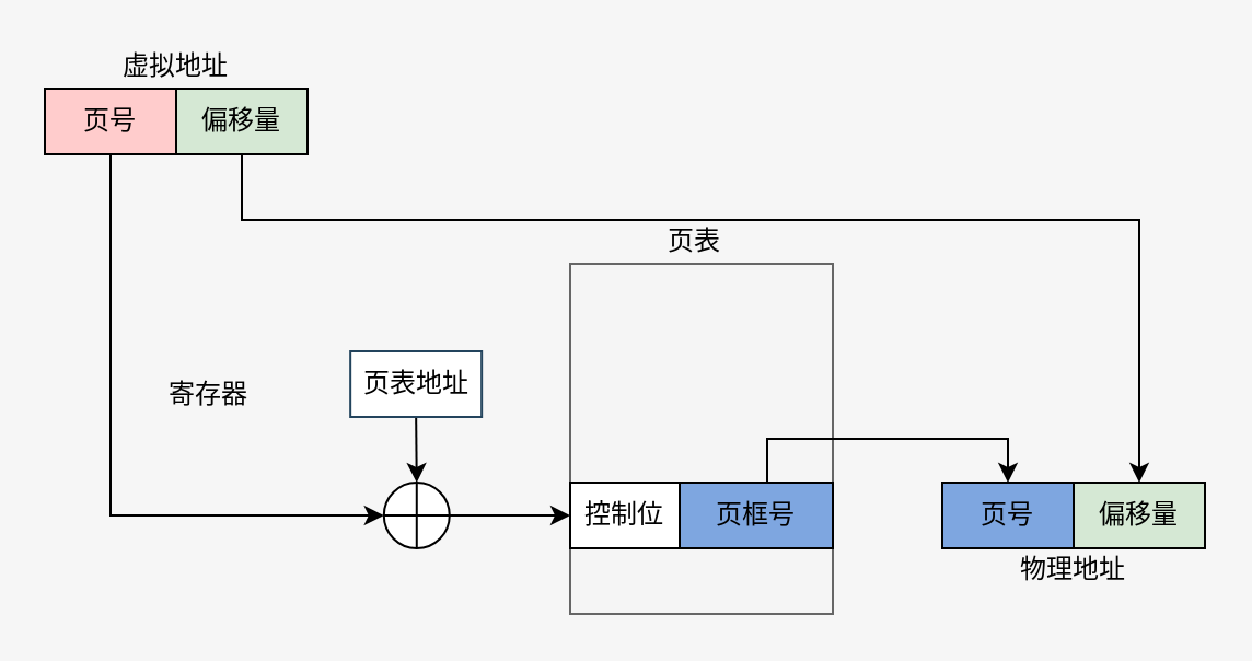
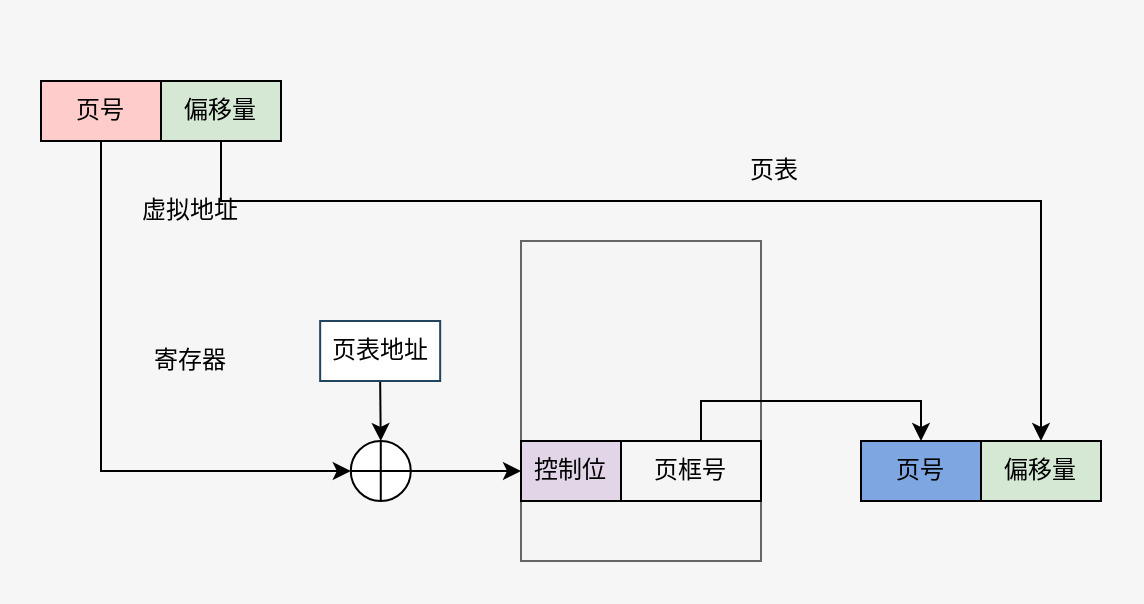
  <mxCell id="0" />
  <mxCell id="1" parent="0" />
  <mxCell id="2" value="" style="group" vertex="1" connectable="0" parent="1"><mxGeometry x="20" y="40" width="120" height="30" as="geometry" /></mxCell>
  <mxCell id="3" value="页号" style="rounded=0;whiteSpace=wrap;html=1;fillColor=#FFCCCC;" vertex="1" parent="2"><mxGeometry width="60" height="30.0" as="geometry" /></mxCell>
  <mxCell id="4" value="偏移量" style="rounded=0;whiteSpace=wrap;html=1;fillColor=#D5E8D4;" vertex="1" parent="2"><mxGeometry x="60" width="60" height="30.0" as="geometry" /></mxCell>
  <mxCell id="5" value="" style="group" vertex="1" connectable="0" parent="1"><mxGeometry x="430" y="220" width="120" height="30" as="geometry" /></mxCell>
  <mxCell id="6" value="页号" style="rounded=0;whiteSpace=wrap;html=1;fillColor=#7EA6E0;" vertex="1" parent="5"><mxGeometry width="60" height="30.0" as="geometry" /></mxCell>
  <mxCell id="7" value="偏移量" style="rounded=0;whiteSpace=wrap;html=1;fillColor=#D5E8D4;" vertex="1" parent="5"><mxGeometry x="60" width="60" height="30.0" as="geometry" /></mxCell>
  <mxCell id="8" style="edgeStyle=orthogonalEdgeStyle;rounded=0;orthogonalLoop=1;jettySize=auto;html=1;exitX=0.5;exitY=1;exitDx=0;exitDy=0;entryX=0.5;entryY=0;entryDx=0;entryDy=0;" edge="1" parent="1" source="9" target="11"><mxGeometry relative="1" as="geometry" /></mxCell>
  <mxCell id="9" value="页表地址" style="rounded=0;whiteSpace=wrap;html=1;fillColor=#ffffff;strokeColor=#23445d;" vertex="1" parent="1"><mxGeometry x="159.58" y="160" width="60" height="30.0" as="geometry" /></mxCell>
  <mxCell id="10" style="edgeStyle=orthogonalEdgeStyle;rounded=0;orthogonalLoop=1;jettySize=auto;html=1;exitX=1;exitY=0.5;exitDx=0;exitDy=0;entryX=0;entryY=0.5;entryDx=0;entryDy=0;" edge="1" parent="1" source="11" target="15"><mxGeometry relative="1" as="geometry" /></mxCell>
  <mxCell id="11" value="" style="shape=orEllipse;perimeter=ellipsePerimeter;whiteSpace=wrap;html=1;backgroundOutline=1;" vertex="1" parent="1"><mxGeometry x="174.89" y="220" width="30" height="30" as="geometry" /></mxCell>
  <mxCell id="12" value="" style="group" vertex="1" connectable="0" parent="1"><mxGeometry x="260" y="120" width="120" height="160" as="geometry" /></mxCell>
  <mxCell id="13" value="" style="rounded=0;whiteSpace=wrap;html=1;fillColor=#f5f5f5;strokeColor=#666666;fontColor=#333333;" vertex="1" parent="12"><mxGeometry width="120" height="100" as="geometry" /></mxCell>
  <mxCell id="14" value="" style="rounded=0;whiteSpace=wrap;html=1;fillColor=#f5f5f5;strokeColor=#666666;fontColor=#333333;" vertex="1" parent="12"><mxGeometry y="130" width="120" height="30" as="geometry" /></mxCell>
- <mxCell id="15" value="控制位" style="rounded=0;whiteSpace=wrap;html=1;" vertex="1" parent="12"><mxGeometry y="100" width="50" height="30.0" as="geometry" /></mxCell>
- <mxCell id="16" value="页框号" style="rounded=0;whiteSpace=wrap;html=1;fillColor=#7EA6E0;" vertex="1" parent="12"><mxGeometry x="50" y="100" width="70" height="30.0" as="geometry" /></mxCell>
+ <mxCell id="15" value="控制位" style="rounded=0;whiteSpace=wrap;html=1;fillColor=#e1d5e7;" vertex="1" parent="12"><mxGeometry y="100" width="50" height="30.0" as="geometry" /></mxCell>
+ <mxCell id="16" value="页框号" style="rounded=0;whiteSpace=wrap;html=1;fillColor=#f5f5f5;" vertex="1" parent="12"><mxGeometry x="50" y="100" width="70" height="30.0" as="geometry" /></mxCell>
  <mxCell id="17" style="edgeStyle=orthogonalEdgeStyle;rounded=0;orthogonalLoop=1;jettySize=auto;html=1;exitX=0.5;exitY=1;exitDx=0;exitDy=0;entryX=0;entryY=0.5;entryDx=0;entryDy=0;" edge="1" parent="1" source="3" target="11"><mxGeometry relative="1" as="geometry" /></mxCell>
- <mxCell id="18" value="虚拟地址" style="text;html=1;strokeColor=none;fillColor=none;align=center;verticalAlign=middle;whiteSpace=wrap;rounded=0;" vertex="1" parent="1"><mxGeometry x="53" y="20" width="54" height="20" as="geometry" /></mxCell>
+ <mxCell id="18" value="虚拟地址" style="text;html=1;strokeColor=none;fillColor=none;align=center;verticalAlign=middle;whiteSpace=wrap;rounded=0;" vertex="1" parent="1"><mxGeometry x="68" y="95" width="54" height="20" as="geometry" /></mxCell>
  <mxCell id="19" value="寄存器" style="text;html=1;strokeColor=none;fillColor=none;align=center;verticalAlign=middle;whiteSpace=wrap;rounded=0;" vertex="1" parent="1"><mxGeometry x="67.89" y="170" width="54" height="20" as="geometry" /></mxCell>
- <mxCell id="20" value="页表" style="text;html=1;strokeColor=none;fillColor=none;align=center;verticalAlign=middle;whiteSpace=wrap;rounded=0;" vertex="1" parent="1"><mxGeometry x="290.26" y="100" width="54" height="20" as="geometry" /></mxCell>
- <mxCell id="21" value="物理地址" style="text;html=1;strokeColor=none;fillColor=none;align=center;verticalAlign=middle;whiteSpace=wrap;rounded=0;" vertex="1" parent="1"><mxGeometry x="463" y="250" width="54" height="20" as="geometry" /></mxCell>
+ <mxCell id="20" value="页表" style="text;html=1;strokeColor=none;fillColor=none;align=center;verticalAlign=middle;whiteSpace=wrap;rounded=0;" vertex="1" parent="1"><mxGeometry x="360.26" y="75" width="54" height="20" as="geometry" /></mxCell>
  <mxCell id="22" style="edgeStyle=orthogonalEdgeStyle;rounded=0;orthogonalLoop=1;jettySize=auto;html=1;exitX=0.5;exitY=1;exitDx=0;exitDy=0;" edge="1" parent="1" source="4" target="7"><mxGeometry relative="1" as="geometry"><Array as="points"><mxPoint x="110" y="100" /><mxPoint x="520" y="100" /></Array></mxGeometry></mxCell>
  <mxCell id="23" style="edgeStyle=orthogonalEdgeStyle;rounded=0;orthogonalLoop=1;jettySize=auto;html=1;exitX=0.75;exitY=1;exitDx=0;exitDy=0;entryX=0.5;entryY=0;entryDx=0;entryDy=0;" edge="1" parent="1" source="13" target="6"><mxGeometry relative="1" as="geometry"><Array as="points"><mxPoint x="350" y="200" /><mxPoint x="460" y="200" /></Array></mxGeometry></mxCell>
